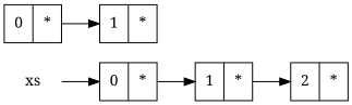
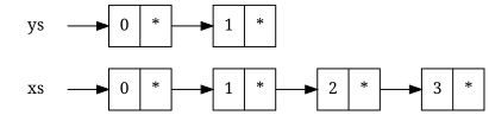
  digraph {
    fontname="Noto Serif"
    rankdir=LR
    node [fontname="Noto Serif" shape=record]
    edge [fontname="Noto Serif" headport=car tailport=cdr]
    n1 [label=xs shape=plaintext]
    n2 [label="{0|*}"]
    n3 [label="{1|*}"]
    n4 [label="{2|*}"]
+   n5 [label="{3|*}"]
+   n6 [label=ys shape=plaintext]
    n7 [label="{0|*}"]
    n8 [label="{1|*}"]
    n1 -> n2
    n2 -> n3
    n3 -> n4
+   n4 -> n5
+   n6 -> n7
    n7 -> n8
  }
